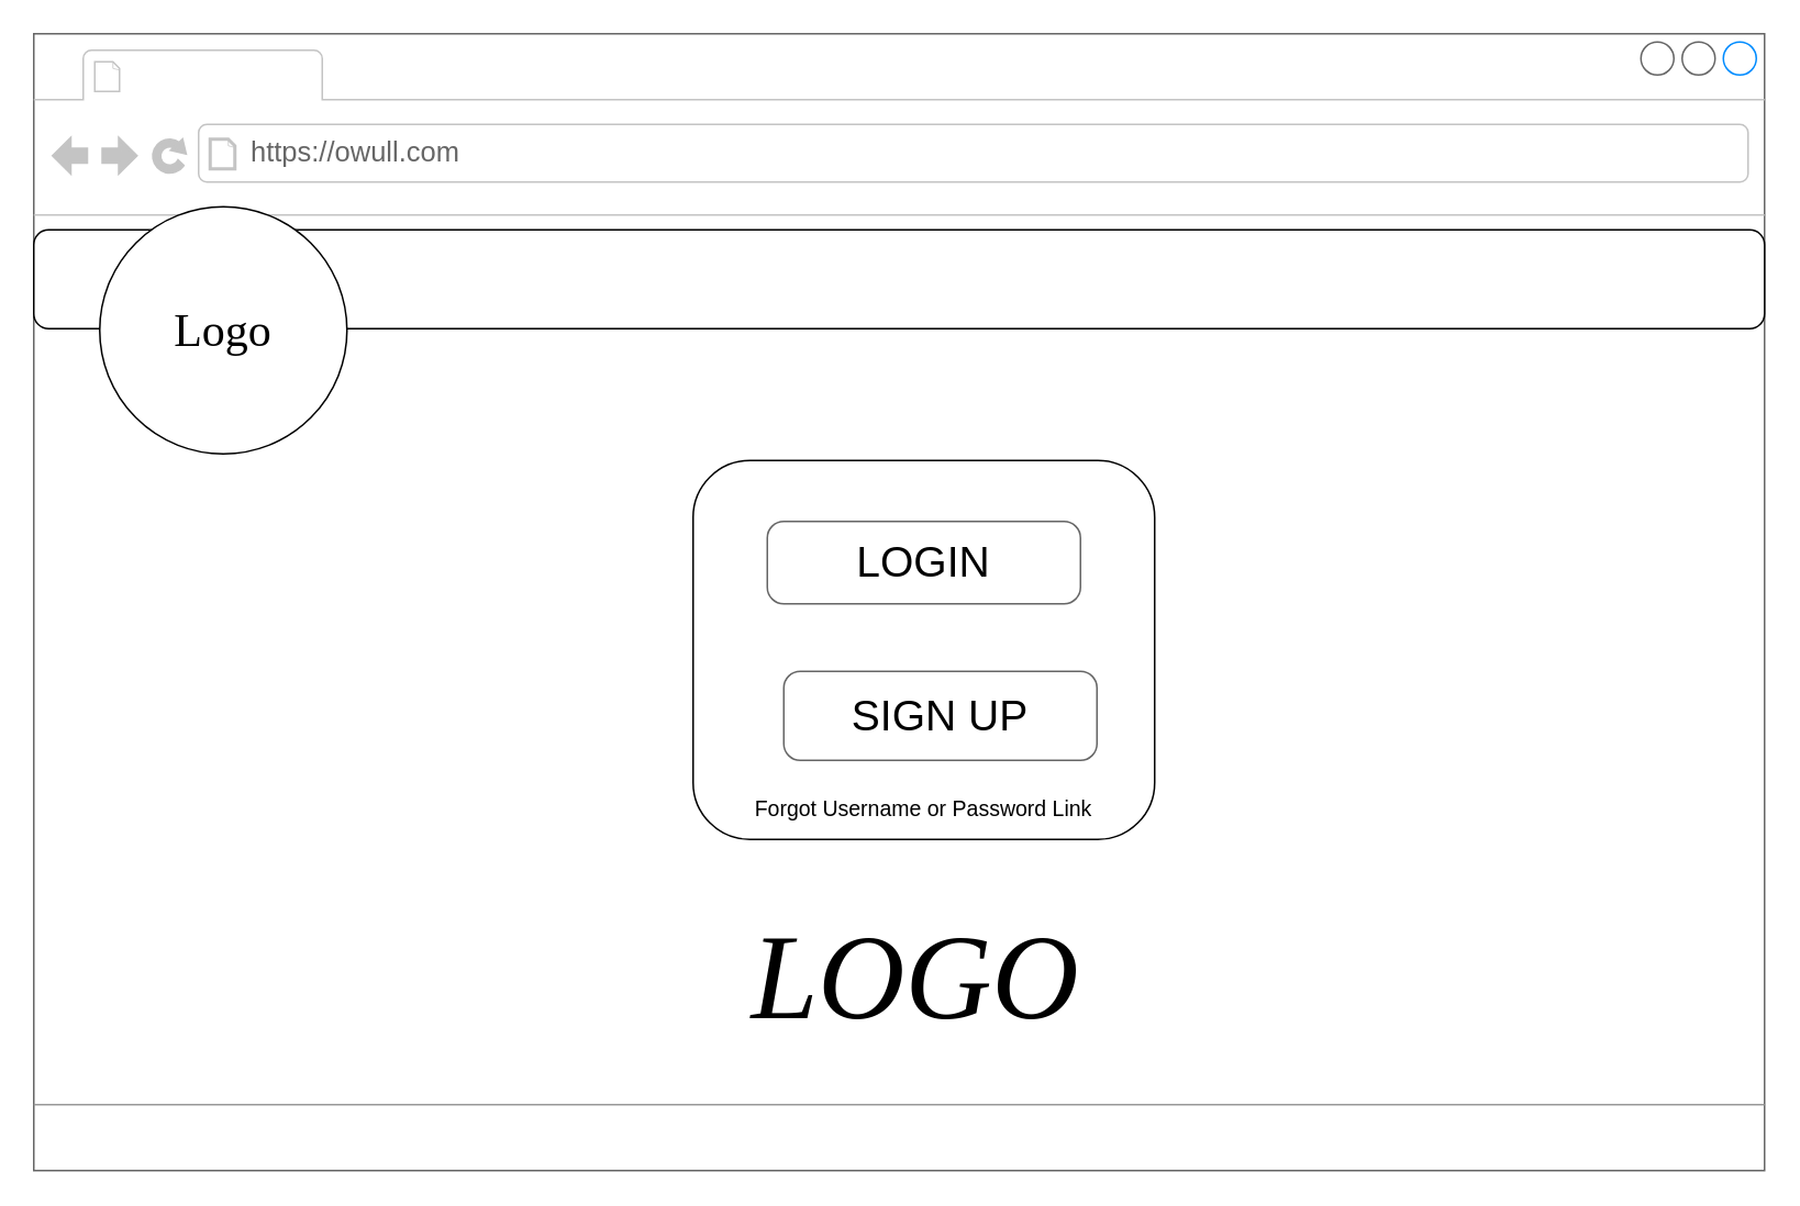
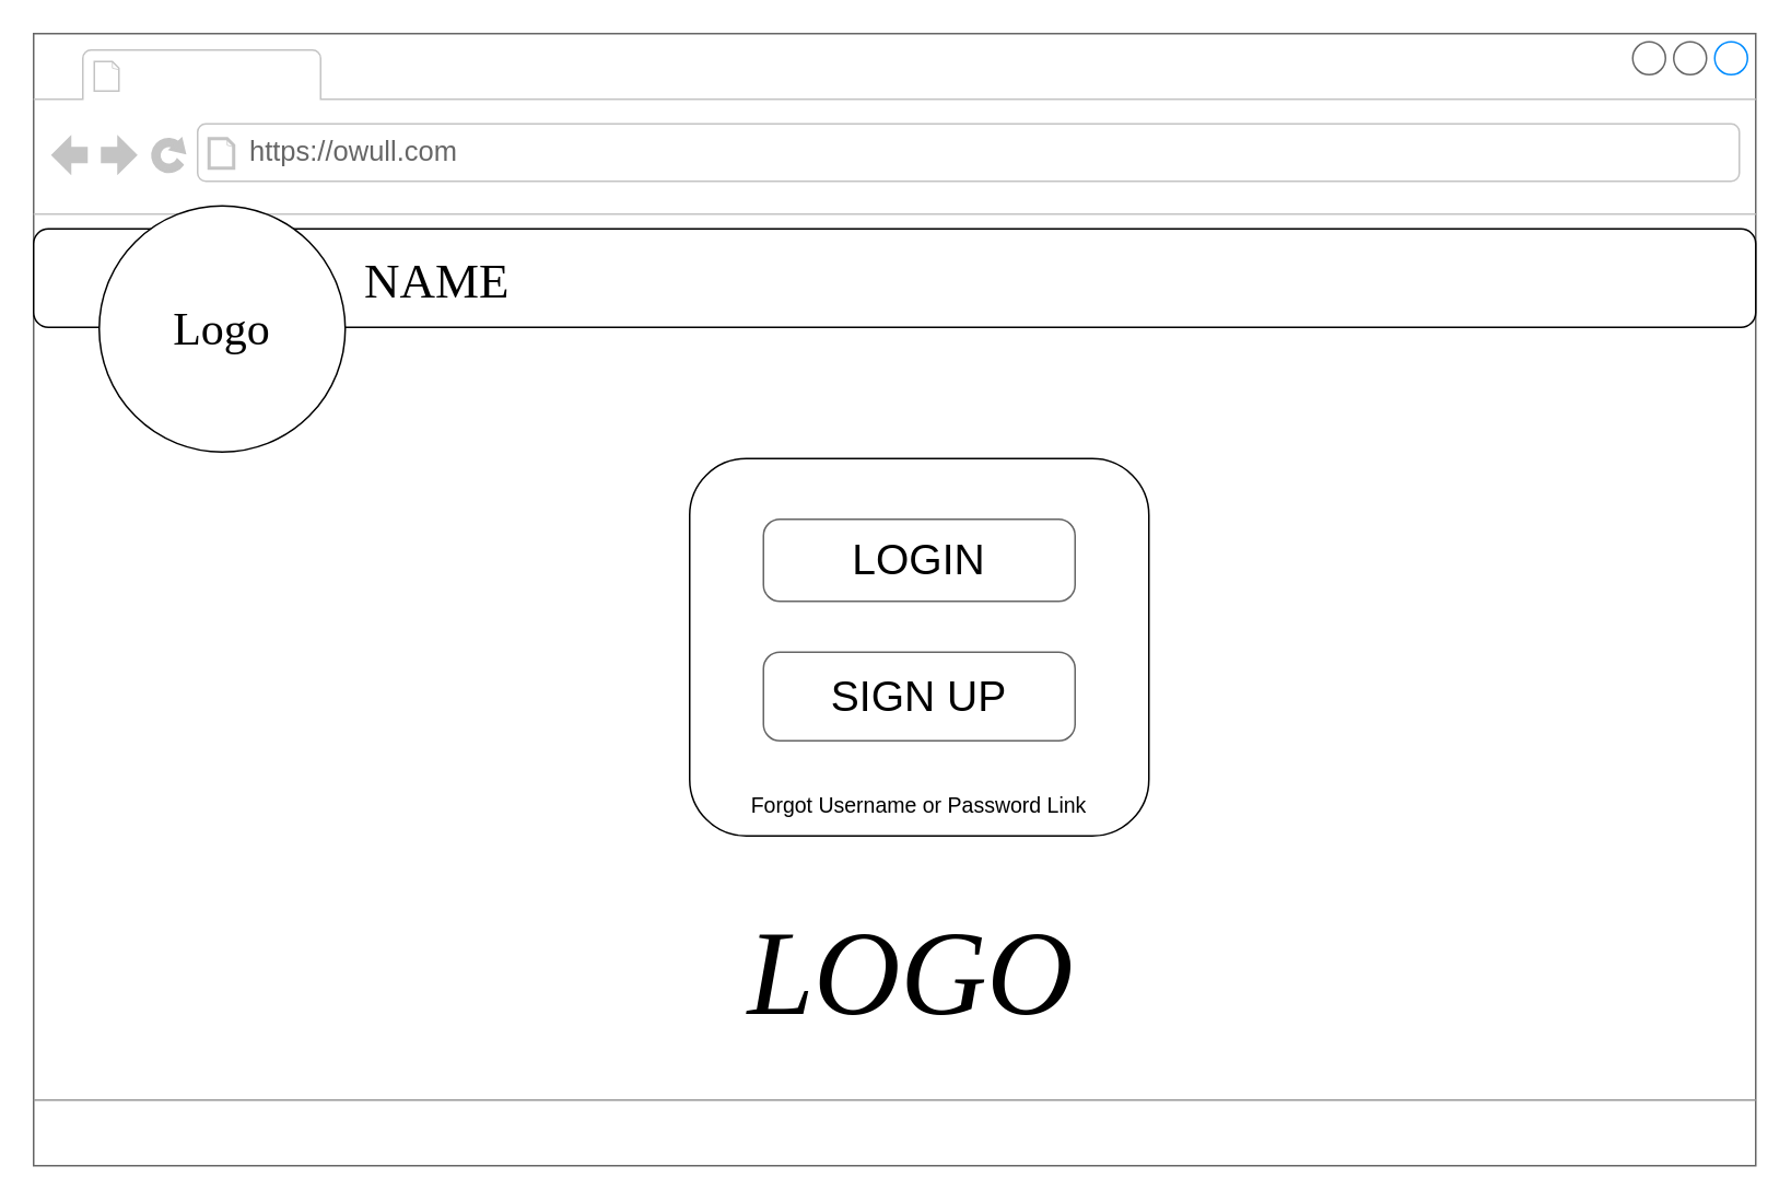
  <mxCell id="0" />
  <mxCell id="1" parent="0" />
  <mxCell id="2" value="" style="strokeWidth=1;shadow=0;dashed=0;align=center;html=1;shape=mxgraph.mockup.containers.browserWindow;rSize=0;fillColor=#ffffff;strokeColor=#666666;mainText=,;recursiveResize=0;rounded=0;labelBackgroundColor=#00FF00;fontFamily=Verdana;fontSize=12;fontColor=#000000;fontStyle=2" parent="1" vertex="1"><mxGeometry x="20" y="20" width="1050" height="690" as="geometry" /></mxCell>
  <mxCell id="3" value="" style="rounded=1;whiteSpace=wrap;html=1;fontFamily=Comic Sans MS;fontSize=28;align=center;" vertex="1" parent="2"><mxGeometry y="119" width="1050" height="60" as="geometry" /></mxCell>
  <mxCell id="4" value="" style="rounded=1;whiteSpace=wrap;html=1;align=center;" vertex="1" parent="2"><mxGeometry x="400" y="259" width="280" height="230" as="geometry" /></mxCell>
  <mxCell id="5" value="https://owull.com" style="strokeWidth=1;shadow=0;dashed=0;align=center;html=1;shape=mxgraph.mockup.containers.anchor;rSize=0;fontSize=17;fontColor=#666666;align=left;" parent="2" vertex="1"><mxGeometry x="130" y="60" width="250" height="26" as="geometry" /></mxCell>
+ <mxCell id="6" value="&lt;div style=&quot;text-align: left&quot;&gt;&lt;span&gt;NAME&lt;/span&gt;&lt;/div&gt;" style="text;html=1;points=[];align=left;verticalAlign=top;spacingTop=-4;fontSize=30;fontFamily=Verdana;fontColor=#000000;" parent="2" vertex="1"><mxGeometry x="200" y="130" width="340" height="50" as="geometry" /></mxCell>
  <mxCell id="7" value="LOGIN" style="strokeWidth=1;shadow=0;dashed=0;align=center;html=1;shape=mxgraph.mockup.buttons.button;strokeColor=#666666;fontColor=#000000;mainText=;buttonStyle=round;fontSize=26;fontStyle=0;fillColor=none;whiteSpace=wrap;rounded=0;labelBackgroundColor=none;" parent="2" vertex="1"><mxGeometry x="445" y="296" width="190" height="50" as="geometry" /></mxCell>
- <mxCell id="8" value="&lt;font style=&quot;font-size: 26px&quot;&gt;SIGN UP&lt;/font&gt;" style="strokeWidth=1;shadow=0;dashed=0;align=center;html=1;shape=mxgraph.mockup.buttons.button;strokeColor=#666666;fontColor=#000000;mainText=;buttonStyle=round;fontSize=17;fontStyle=0;fillColor=none;whiteSpace=wrap;rounded=0;labelBackgroundColor=none;" parent="2" vertex="1"><mxGeometry x="455" y="387" width="190" height="54" as="geometry" /></mxCell>
+ <mxCell id="8" value="&lt;font style=&quot;font-size: 26px&quot;&gt;SIGN UP&lt;/font&gt;" style="strokeWidth=1;shadow=0;dashed=0;align=center;html=1;shape=mxgraph.mockup.buttons.button;strokeColor=#666666;fontColor=#000000;mainText=;buttonStyle=round;fontSize=17;fontStyle=0;fillColor=none;whiteSpace=wrap;rounded=0;labelBackgroundColor=none;" parent="2" vertex="1"><mxGeometry x="445" y="377" width="190" height="54" as="geometry" /></mxCell>
  <mxCell id="9" value="" style="verticalLabelPosition=bottom;shadow=0;dashed=0;align=center;html=1;verticalAlign=top;strokeWidth=1;shape=mxgraph.mockup.markup.line;strokeColor=#999999;rounded=0;labelBackgroundColor=none;fillColor=#ffffff;fontFamily=Verdana;fontSize=12;fontColor=#000000;" parent="2" vertex="1"><mxGeometry y="640" width="1050" height="20" as="geometry" /></mxCell>
  <mxCell id="10" value="Forgot Username or Password Link" style="text;html=1;strokeColor=none;fillColor=none;align=center;verticalAlign=middle;whiteSpace=wrap;rounded=0;fontSize=13;" vertex="1" parent="2"><mxGeometry x="430" y="460" width="220" height="20" as="geometry" /></mxCell>
  <mxCell id="11" value="" style="ellipse;whiteSpace=wrap;html=1;aspect=fixed;fontSize=13;align=center;" vertex="1" parent="2"><mxGeometry x="40" y="105" width="150" height="150" as="geometry" /></mxCell>
  <mxCell id="12" value="Logo" style="text;html=1;strokeColor=none;fillColor=none;align=center;verticalAlign=middle;whiteSpace=wrap;rounded=0;fontSize=28;fontFamily=Comic Sans MS;" vertex="1" parent="2"><mxGeometry x="60" y="140" width="110" height="80" as="geometry" /></mxCell>
  <mxCell id="13" value="LOGO" style="text;html=1;strokeColor=none;fillColor=none;align=center;verticalAlign=middle;whiteSpace=wrap;rounded=0;fontFamily=Comic Sans MS;fontSize=73;fontStyle=2" vertex="1" parent="2"><mxGeometry x="360" y="540" width="350" height="65" as="geometry" /></mxCell>
